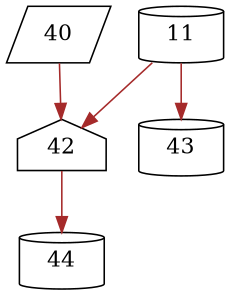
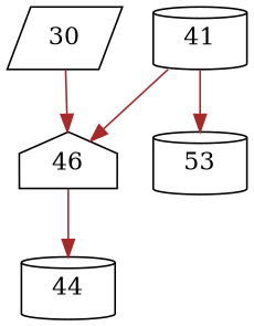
  digraph {
    node [shape=cylinder]
    edge [action=0 color=brown]
-   42 [shape=house]
-   40 [shape=parallelogram]
-   41 [label=11]
-   43
+   42 [shape=house label=46]
+   40 [shape=parallelogram label=30]
+   41
+   43 [label=53]
    44
    42 -> 44 [action=2]
    40 -> 42
    41 -> 42 [action=1]
    41 -> 43
  }
